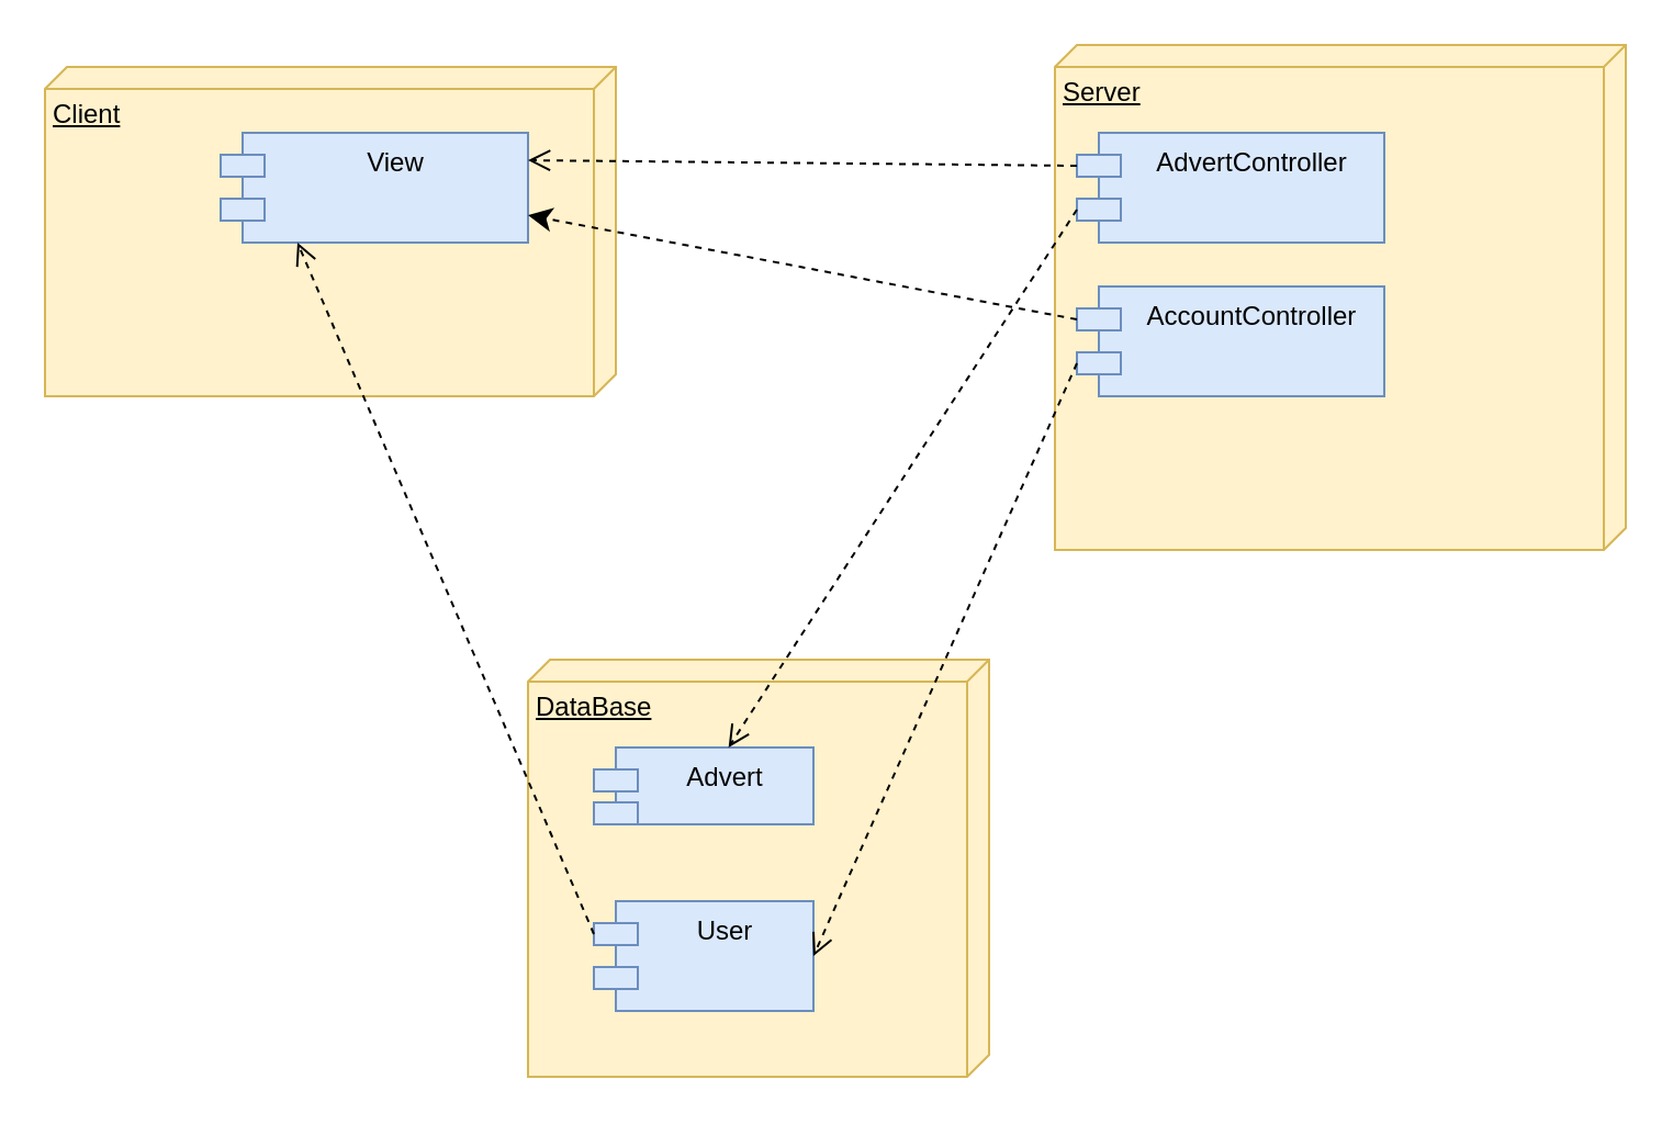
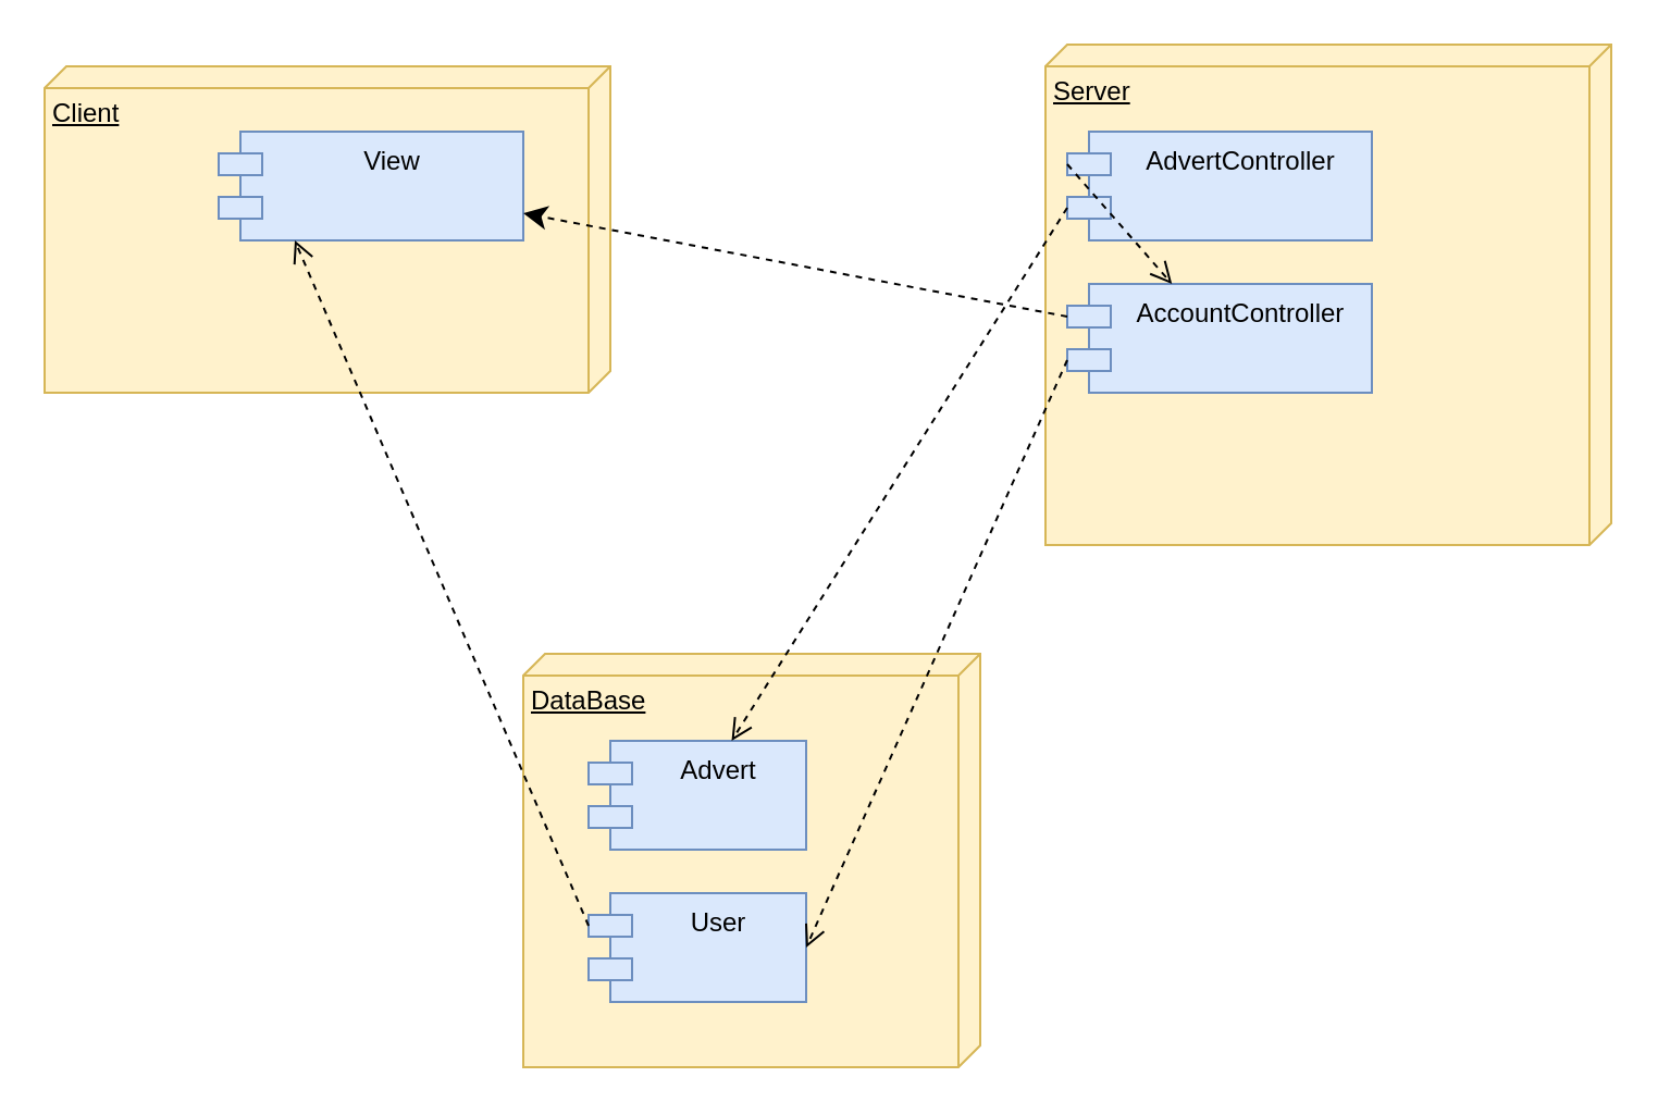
  <mxCell id="0" />
  <mxCell id="1" parent="0" />
  <mxCell id="2" value="Server" style="verticalAlign=top;align=left;spacingTop=8;spacingLeft=2;spacingRight=12;shape=cube;size=10;direction=south;fontStyle=4;html=1;whiteSpace=wrap;fillColor=#fff2cc;strokeColor=#d6b656;" vertex="1" parent="1"><mxGeometry x="480" y="20" width="260" height="230" as="geometry" /></mxCell>
  <mxCell id="3" value="Client" style="verticalAlign=top;align=left;spacingTop=8;spacingLeft=2;spacingRight=12;shape=cube;size=10;direction=south;fontStyle=4;html=1;whiteSpace=wrap;fillColor=#fff2cc;strokeColor=#d6b656;" vertex="1" parent="1"><mxGeometry x="20" y="30" width="260" height="150" as="geometry" /></mxCell>
  <mxCell id="4" value="DataBase" style="verticalAlign=top;align=left;spacingTop=8;spacingLeft=2;spacingRight=12;shape=cube;size=10;direction=south;fontStyle=4;html=1;whiteSpace=wrap;fillColor=#fff2cc;strokeColor=#d6b656;" vertex="1" parent="1"><mxGeometry x="240" y="300" width="210" height="190" as="geometry" /></mxCell>
  <mxCell id="5" value="User" style="shape=module;align=left;spacingLeft=20;align=center;verticalAlign=top;whiteSpace=wrap;html=1;fillColor=#dae8fc;strokeColor=#6c8ebf;" vertex="1" parent="1"><mxGeometry x="270" y="410" width="100" height="50" as="geometry" /></mxCell>
- <mxCell id="6" value="Advert" style="shape=module;align=left;spacingLeft=20;align=center;verticalAlign=top;whiteSpace=wrap;html=1;fillColor=#dae8fc;strokeColor=#6c8ebf;" vertex="1" parent="1"><mxGeometry x="270" y="340" width="100" height="35" as="geometry" /></mxCell>
+ <mxCell id="6" value="Advert" style="shape=module;align=left;spacingLeft=20;align=center;verticalAlign=top;whiteSpace=wrap;html=1;fillColor=#dae8fc;strokeColor=#6c8ebf;" vertex="1" parent="1"><mxGeometry x="270" y="340" width="100" height="50" as="geometry" /></mxCell>
  <mxCell id="7" value="AccountController" style="shape=module;align=left;spacingLeft=20;align=center;verticalAlign=top;whiteSpace=wrap;html=1;fillColor=#dae8fc;strokeColor=#6c8ebf;" vertex="1" parent="1"><mxGeometry x="490" y="130" width="140" height="50" as="geometry" /></mxCell>
  <mxCell id="8" value="AdvertController" style="shape=module;align=left;spacingLeft=20;align=center;verticalAlign=top;whiteSpace=wrap;html=1;fillColor=#dae8fc;strokeColor=#6c8ebf;" vertex="1" parent="1"><mxGeometry x="490" y="60" width="140" height="50" as="geometry" /></mxCell>
  <mxCell id="9" value="View" style="shape=module;align=left;spacingLeft=20;align=center;verticalAlign=top;whiteSpace=wrap;html=1;fillColor=#dae8fc;strokeColor=#6c8ebf;" vertex="1" parent="1"><mxGeometry x="100" y="60" width="140" height="50" as="geometry" /></mxCell>
- <mxCell id="10" value="" style="html=1;verticalAlign=bottom;endArrow=open;dashed=1;endSize=8;curved=0;rounded=0;exitX=0;exitY=0;exitDx=0;exitDy=15;exitPerimeter=0;entryX=1;entryY=0.25;entryDx=0;entryDy=0;" edge="1" parent="1" source="8" target="9"><mxGeometry relative="1" as="geometry"><mxPoint x="440" y="250" as="sourcePoint" /><mxPoint x="370" y="110" as="targetPoint" /></mxGeometry></mxCell>
+ <mxCell id="10" value="" style="html=1;verticalAlign=bottom;endArrow=open;dashed=1;endSize=8;curved=0;rounded=0;exitX=0;exitY=0;exitDx=0;exitDy=15;exitPerimeter=0;" edge="1" parent="1" source="8" target="7"><mxGeometry relative="1" as="geometry"><mxPoint x="440" y="250" as="sourcePoint" /><mxPoint x="370" y="110" as="targetPoint" /></mxGeometry></mxCell>
  <mxCell id="11" value="" style="html=1;verticalAlign=bottom;endArrow=classic;dashed=1;endSize=8;curved=0;rounded=0;exitX=0;exitY=0;exitDx=0;exitDy=15;exitPerimeter=0;entryX=1;entryY=0.75;entryDx=0;entryDy=0;" edge="1" parent="1" source="7" target="9"><mxGeometry relative="1" as="geometry"><mxPoint x="500" y="85" as="sourcePoint" /><mxPoint x="250" y="83" as="targetPoint" /></mxGeometry></mxCell>
  <mxCell id="12" value="" style="html=1;verticalAlign=bottom;endArrow=open;dashed=1;endSize=8;curved=0;rounded=0;exitX=0;exitY=0;exitDx=0;exitDy=35;exitPerimeter=0;" edge="1" parent="1" source="8" target="6"><mxGeometry relative="1" as="geometry"><mxPoint x="400" y="220" as="sourcePoint" /><mxPoint x="260" y="93" as="targetPoint" /></mxGeometry></mxCell>
  <mxCell id="13" value="" style="html=1;verticalAlign=bottom;endArrow=open;dashed=1;endSize=8;curved=0;rounded=0;exitX=0;exitY=0;exitDx=0;exitDy=35;exitPerimeter=0;entryX=1;entryY=0.5;entryDx=0;entryDy=0;" edge="1" parent="1" source="7" target="5"><mxGeometry relative="1" as="geometry"><mxPoint x="520" y="105" as="sourcePoint" /><mxPoint x="270" y="103" as="targetPoint" /></mxGeometry></mxCell>
  <mxCell id="14" value="" style="html=1;verticalAlign=bottom;endArrow=open;dashed=1;endSize=8;curved=0;rounded=0;exitX=0;exitY=0;exitDx=0;exitDy=15;exitPerimeter=0;entryX=0.25;entryY=1;entryDx=0;entryDy=0;" edge="1" parent="1" source="5" target="9"><mxGeometry relative="1" as="geometry"><mxPoint x="540" y="125" as="sourcePoint" /><mxPoint x="290" y="123" as="targetPoint" /></mxGeometry></mxCell>
